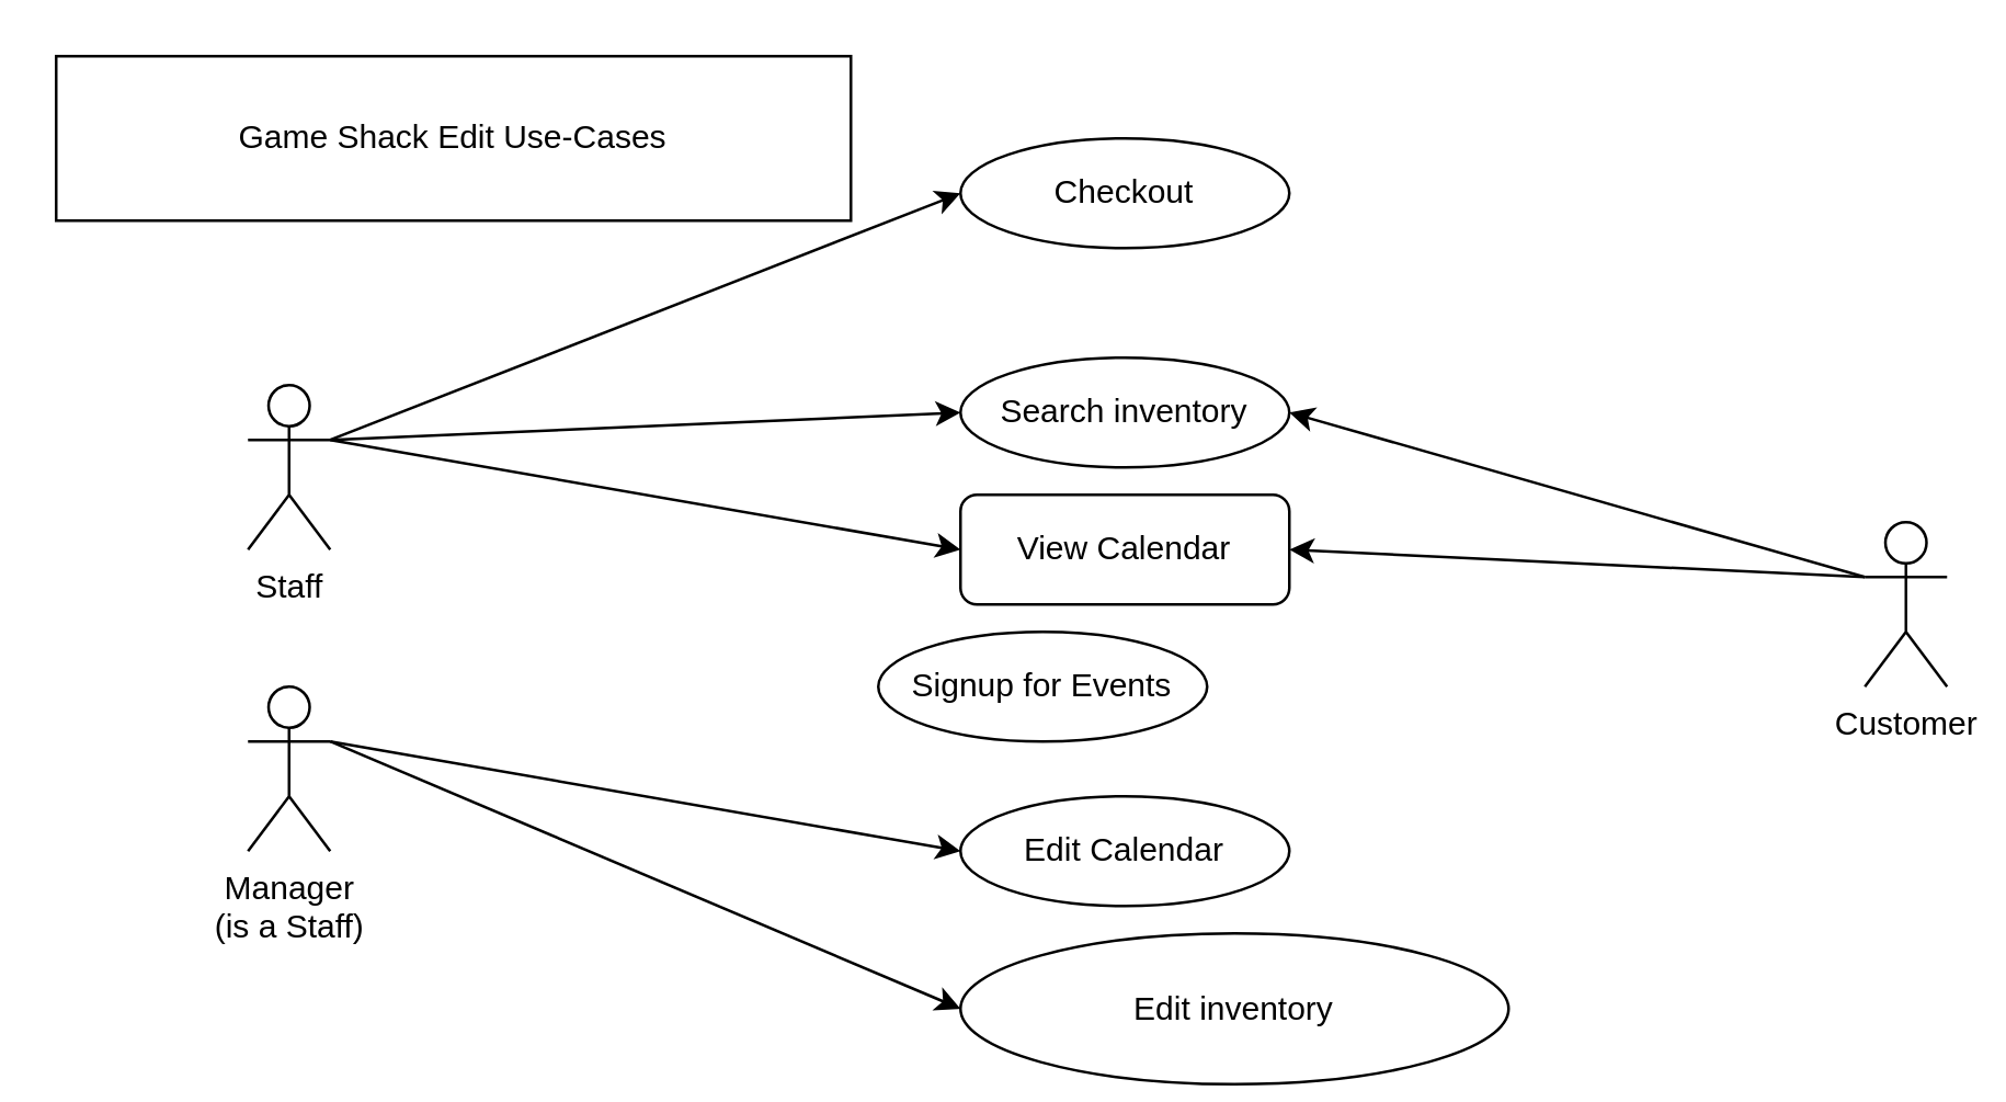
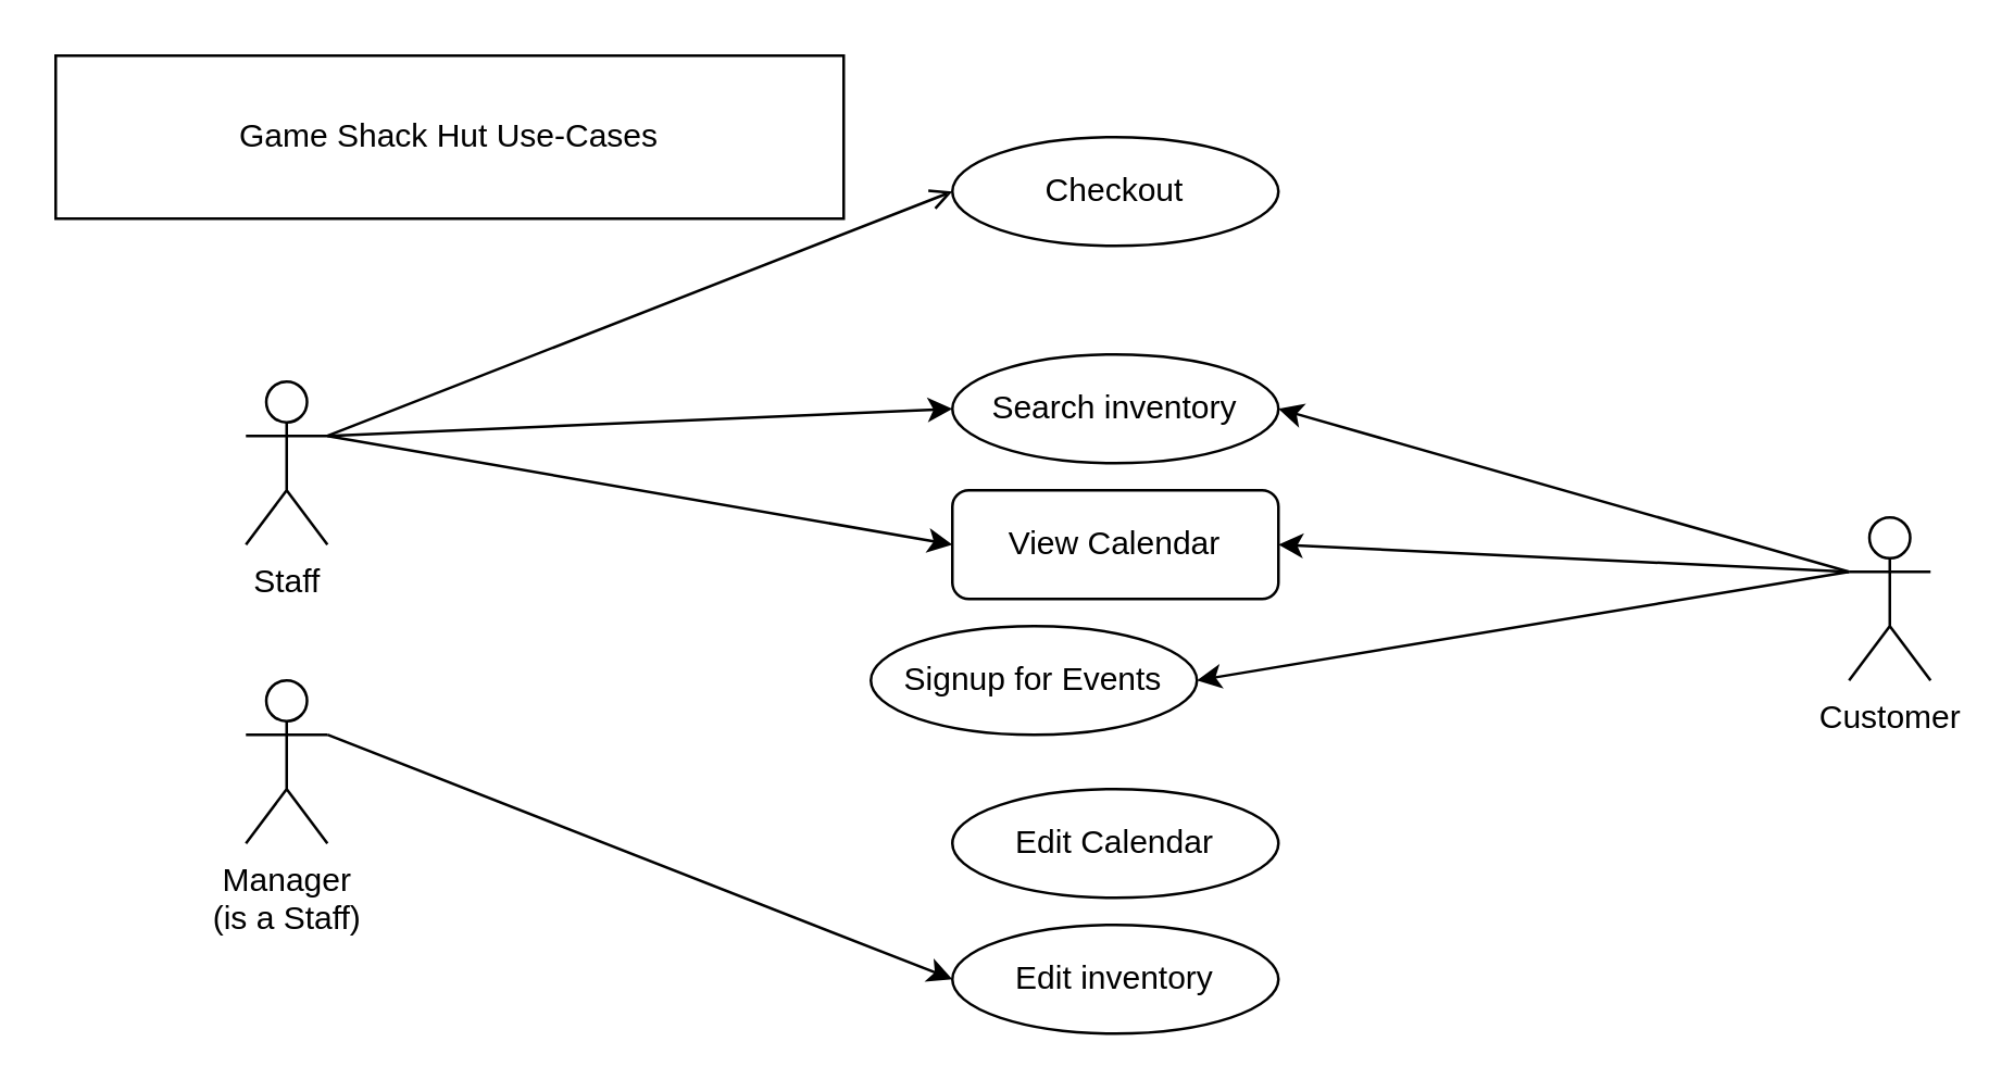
  <mxCell id="0" />
  <mxCell id="1" parent="0" />
  <mxCell id="2" value="Staff" style="shape=umlActor;verticalLabelPosition=bottom;verticalAlign=top;html=1;outlineConnect=0;" vertex="1" parent="1"><mxGeometry x="90" y="140" width="30" height="60" as="geometry" /></mxCell>
  <mxCell id="3" value="&lt;div&gt;Manager&lt;/div&gt;&lt;div&gt;(is a Staff)&lt;br&gt;&lt;/div&gt;" style="shape=umlActor;verticalLabelPosition=bottom;verticalAlign=top;html=1;outlineConnect=0;" vertex="1" parent="1"><mxGeometry x="90" y="250" width="30" height="60" as="geometry" /></mxCell>
  <mxCell id="4" value="Customer" style="shape=umlActor;verticalLabelPosition=bottom;verticalAlign=top;html=1;outlineConnect=0;" vertex="1" parent="1"><mxGeometry x="680" y="190" width="30" height="60" as="geometry" /></mxCell>
  <mxCell id="5" value="&lt;div&gt;Checkout&lt;/div&gt;" style="ellipse;whiteSpace=wrap;html=1;" vertex="1" parent="1"><mxGeometry x="350" y="50" width="120" height="40" as="geometry" /></mxCell>
  <mxCell id="6" value="Search inventory" style="ellipse;whiteSpace=wrap;html=1;" vertex="1" parent="1"><mxGeometry x="350" y="130" width="120" height="40" as="geometry" /></mxCell>
  <mxCell id="7" value="View Calendar" style="whiteSpace=wrap;html=1;rounded=1;" vertex="1" parent="1"><mxGeometry x="350" y="180" width="120" height="40" as="geometry" /></mxCell>
  <mxCell id="8" value="Signup for Events" style="ellipse;whiteSpace=wrap;html=1;" vertex="1" parent="1"><mxGeometry x="320" y="230" width="120" height="40" as="geometry" /></mxCell>
  <mxCell id="9" value="Edit Calendar" style="ellipse;whiteSpace=wrap;html=1;" vertex="1" parent="1"><mxGeometry x="350" y="290" width="120" height="40" as="geometry" /></mxCell>
- <mxCell id="10" value="Edit inventory" style="ellipse;whiteSpace=wrap;html=1;" vertex="1" parent="1"><mxGeometry x="350" y="340" width="200" height="55" as="geometry" /></mxCell>
- <mxCell id="11" value="" style="endArrow=classic;html=1;rounded=0;entryX=0;entryY=0.5;entryDx=0;entryDy=0;exitX=1;exitY=0.333;exitDx=0;exitDy=0;exitPerimeter=0;" edge="1" parent="1" source="2" target="5"><mxGeometry width="50" height="50" relative="1" as="geometry"><mxPoint x="410" y="280" as="sourcePoint" /><mxPoint x="460" y="230" as="targetPoint" /></mxGeometry></mxCell>
+ <mxCell id="10" value="Edit inventory" style="ellipse;whiteSpace=wrap;html=1;" vertex="1" parent="1"><mxGeometry x="350" y="340" width="120" height="40" as="geometry" /></mxCell>
+ <mxCell id="11" value="" style="endArrow=open;html=1;rounded=0;entryX=0;entryY=0.5;entryDx=0;entryDy=0;exitX=1;exitY=0.333;exitDx=0;exitDy=0;exitPerimeter=0;" edge="1" parent="1" source="2" target="5"><mxGeometry width="50" height="50" relative="1" as="geometry"><mxPoint x="410" y="280" as="sourcePoint" /><mxPoint x="460" y="230" as="targetPoint" /></mxGeometry></mxCell>
  <mxCell id="12" value="" style="endArrow=classic;html=1;rounded=0;entryX=0;entryY=0.5;entryDx=0;entryDy=0;" edge="1" parent="1" target="6"><mxGeometry width="50" height="50" relative="1" as="geometry"><mxPoint x="120" y="160" as="sourcePoint" /><mxPoint x="460" y="230" as="targetPoint" /></mxGeometry></mxCell>
  <mxCell id="13" value="" style="endArrow=classic;html=1;rounded=0;entryX=0;entryY=0.5;entryDx=0;entryDy=0;" edge="1" parent="1" target="7"><mxGeometry width="50" height="50" relative="1" as="geometry"><mxPoint x="120" y="160" as="sourcePoint" /><mxPoint x="460" y="230" as="targetPoint" /></mxGeometry></mxCell>
  <mxCell id="14" value="" style="endArrow=classic;html=1;rounded=0;entryX=1;entryY=0.5;entryDx=0;entryDy=0;" edge="1" parent="1" target="7"><mxGeometry width="50" height="50" relative="1" as="geometry"><mxPoint x="680" y="210" as="sourcePoint" /><mxPoint x="460" y="230" as="targetPoint" /></mxGeometry></mxCell>
- <mxCell id="16" value="" style="endArrow=classic;html=1;rounded=0;exitX=1;exitY=0.333;exitDx=0;exitDy=0;exitPerimeter=0;entryX=0;entryY=0.5;entryDx=0;entryDy=0;" edge="1" parent="1" source="3" target="9"><mxGeometry width="50" height="50" relative="1" as="geometry"><mxPoint x="410" y="280" as="sourcePoint" /><mxPoint x="460" y="230" as="targetPoint" /></mxGeometry></mxCell>
+ <mxCell id="15" value="" style="endArrow=classic;html=1;rounded=0;entryX=1;entryY=0.5;entryDx=0;entryDy=0;exitX=0;exitY=0.333;exitDx=0;exitDy=0;exitPerimeter=0;" edge="1" parent="1" source="4" target="8"><mxGeometry width="50" height="50" relative="1" as="geometry"><mxPoint x="410" y="280" as="sourcePoint" /><mxPoint x="460" y="230" as="targetPoint" /></mxGeometry></mxCell>
  <mxCell id="17" value="" style="endArrow=classic;html=1;rounded=0;exitX=1;exitY=0.333;exitDx=0;exitDy=0;exitPerimeter=0;entryX=0;entryY=0.5;entryDx=0;entryDy=0;" edge="1" parent="1" source="3" target="10"><mxGeometry width="50" height="50" relative="1" as="geometry"><mxPoint x="410" y="280" as="sourcePoint" /><mxPoint x="460" y="230" as="targetPoint" /></mxGeometry></mxCell>
- <mxCell id="18" value="Game Shack Edit Use-Cases" style="rounded=0;whiteSpace=wrap;html=1;" vertex="1" parent="1"><mxGeometry x="20" y="20" width="290" height="60" as="geometry" /></mxCell>
+ <mxCell id="18" value="Game Shack Hut Use-Cases" style="rounded=0;whiteSpace=wrap;html=1;" vertex="1" parent="1"><mxGeometry x="20" y="20" width="290" height="60" as="geometry" /></mxCell>
  <mxCell id="19" value="" style="endArrow=classic;html=1;rounded=0;entryX=1;entryY=0.5;entryDx=0;entryDy=0;" edge="1" parent="1" target="6"><mxGeometry width="50" height="50" relative="1" as="geometry"><mxPoint x="680" y="210" as="sourcePoint" /><mxPoint x="460" y="200" as="targetPoint" /></mxGeometry></mxCell>
